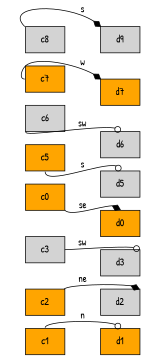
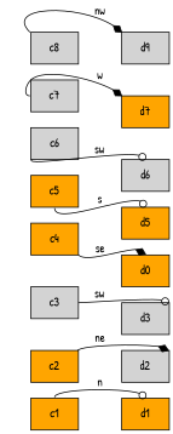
  digraph {
    fontname="Patrick Hand"
    rankdir=LR
    node [fillcolor=orange fontname="Patrick Hand" shape=box style=filled]
    edge [arrowhead=odot fontname="Patrick Hand" headport=n]
    c1
    d1
    d2 [fillcolor=lightgrey]
    c2
    c3 [fillcolor=lightgrey]
    d3 [fillcolor=lightgrey]
    n7 [label=d0]
-   c4 [label=c0]
+   c4
    c5
-   d5 [fillcolor=lightgrey]
+   d5
    c6 [fillcolor=lightgrey]
    d6 [fillcolor=lightgrey]
-   c7
+   c7 [fillcolor=lightgrey]
    d7
    c8 [fillcolor=lightgrey]
    n16 [fillcolor=lightgrey label=d9]
    c1 -> d1 [label=n tailport=n]
    c2 -> d2 [arrowhead=diamond headport=ne label=ne tailport=ne]
    c3 -> d3 [headport=ne label=sw tailport=e]
    c4 -> n7 [arrowhead=diamond label=se tailport=se]
    c5 -> d5 [label=s tailport=s]
    c6 -> d6 [label=sw tailport=sw]
    c7 -> d7 [arrowhead=diamond headport=nw label=w tailport=w]
-   c8 -> n16 [arrowhead=diamond headport=nw label=s tailport=nw]
+   c8 -> n16 [arrowhead=diamond headport=nw label=nw tailport=nw]
  }
